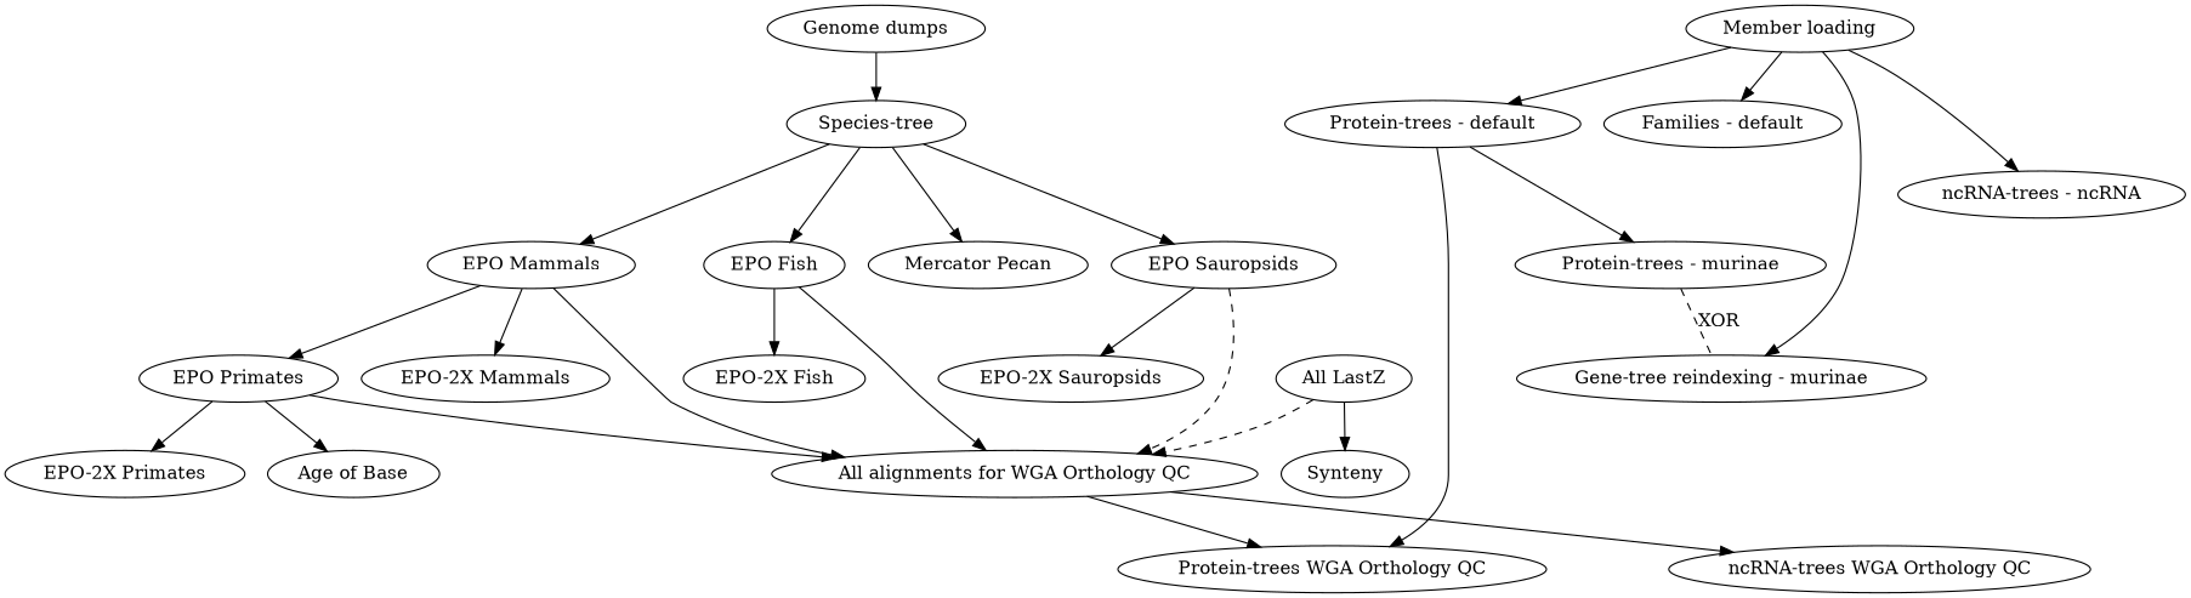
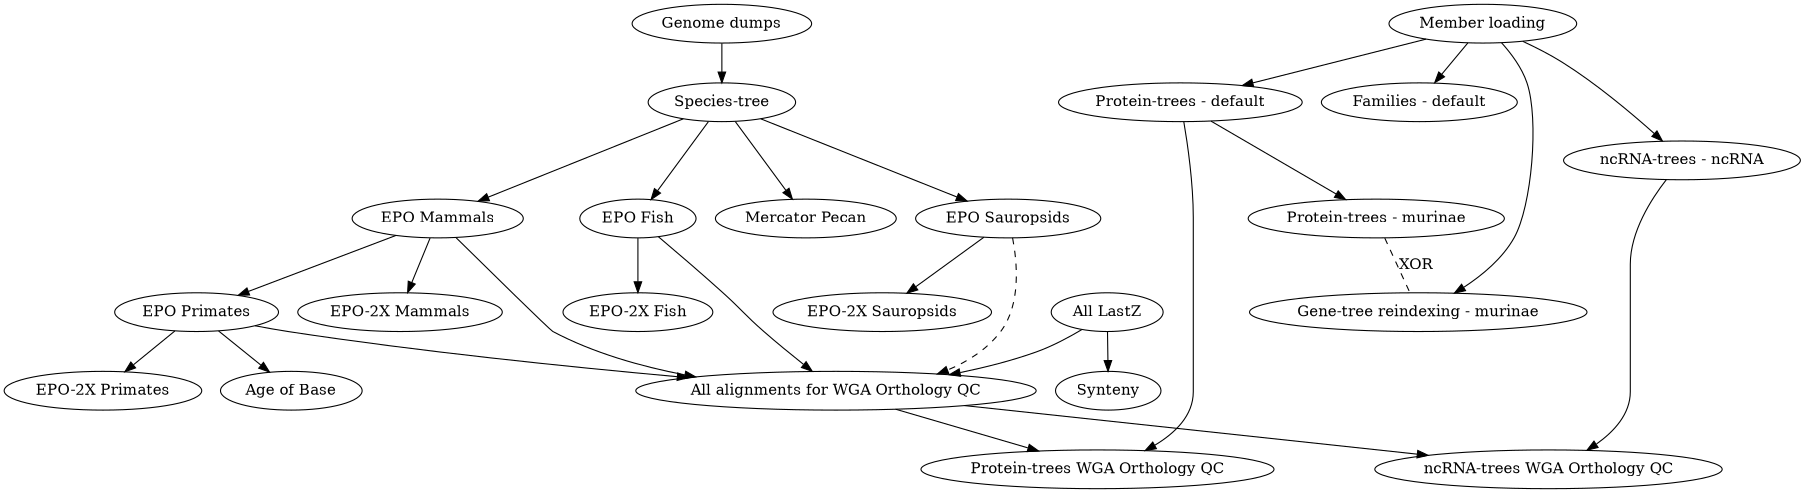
  digraph {
    "Genome dumps"
    "Member loading"
    "Species-tree"
    "Protein-trees - default"
    n5 [label="ncRNA-trees - ncRNA"]
    "Families - default"
    "Gene-tree reindexing - murinae"
    "EPO Fish"
    "EPO Mammals"
    "EPO Sauropsids"
    "Mercator Pecan"
    "EPO-2X Fish"
    "All alignments for WGA Orthology QC"
    "EPO Primates"
    "EPO-2X Mammals"
    "EPO-2X Sauropsids"
    "Protein-trees WGA Orthology QC"
    "ncRNA-trees WGA Orthology QC"
    "EPO-2X Primates"
    "Age of Base"
    "Protein-trees - murinae"
    "All LastZ"
    Synteny
    subgraph sub_1 {
      rank=same
      "Genome dumps"
      "Member loading"
    }
    "Genome dumps" -> "Species-tree"
    "Member loading" -> "Protein-trees - default"
    "Member loading" -> n5
    "Member loading" -> "Families - default"
    "Member loading" -> "Gene-tree reindexing - murinae"
    "Species-tree" -> "EPO Fish"
    "Species-tree" -> "EPO Mammals"
    "Species-tree" -> "EPO Sauropsids"
    "Species-tree" -> "Mercator Pecan"
    "Protein-trees - default" -> "Protein-trees WGA Orthology QC"
    "Protein-trees - default" -> "Protein-trees - murinae"
+   n5 -> "ncRNA-trees WGA Orthology QC"
    "EPO Fish" -> "EPO-2X Fish"
    "EPO Fish" -> "All alignments for WGA Orthology QC"
    "EPO Mammals" -> "All alignments for WGA Orthology QC"
    "EPO Mammals" -> "EPO Primates"
    "EPO Mammals" -> "EPO-2X Mammals"
    "EPO Sauropsids" -> "All alignments for WGA Orthology QC" [style=dashed]
    "EPO Sauropsids" -> "EPO-2X Sauropsids"
    "All alignments for WGA Orthology QC" -> "Protein-trees WGA Orthology QC"
    "All alignments for WGA Orthology QC" -> "ncRNA-trees WGA Orthology QC"
    "EPO Primates" -> "All alignments for WGA Orthology QC"
    "EPO Primates" -> "EPO-2X Primates"
    "EPO Primates" -> "Age of Base"
    "Protein-trees - murinae" -> "Gene-tree reindexing - murinae" [dir=none label=XOR style=dashed]
-   "All LastZ" -> "All alignments for WGA Orthology QC" [style=dashed]
+   "All LastZ" -> "All alignments for WGA Orthology QC"
    "All LastZ" -> Synteny
  }
